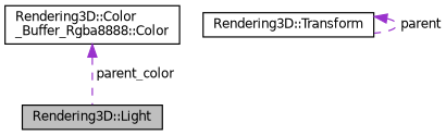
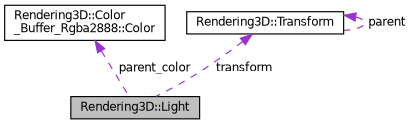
  digraph {
    node [color=black fillcolor=white fontname=Helvetica fontsize=10 shape=record style=filled]
    edge [color=darkorchid3 dir=back fontname=Helvetica fontsize=10 labelfontname=Helvetica labelfontsize=10 style=dashed]
    n1 [fillcolor=grey75 fontcolor=black height=0.2 label="Rendering3D::Light" width=0.4]
-   n2 [height=0.2 label="Rendering3D::Color\l_Buffer_Rgba8888::Color" width=0.4]
+   n2 [height=0.2 label="Rendering3D::Color\l_Buffer_Rgba2888::Color" width=0.4]
    n3 [height=0.2 label="Rendering3D::Transform" width=0.4]
    n2 -> n1 [label=" parent_color"]
+   n3 -> n1 [label=" transform"]
    n3 -> n3 [label=" parent"]
  }
